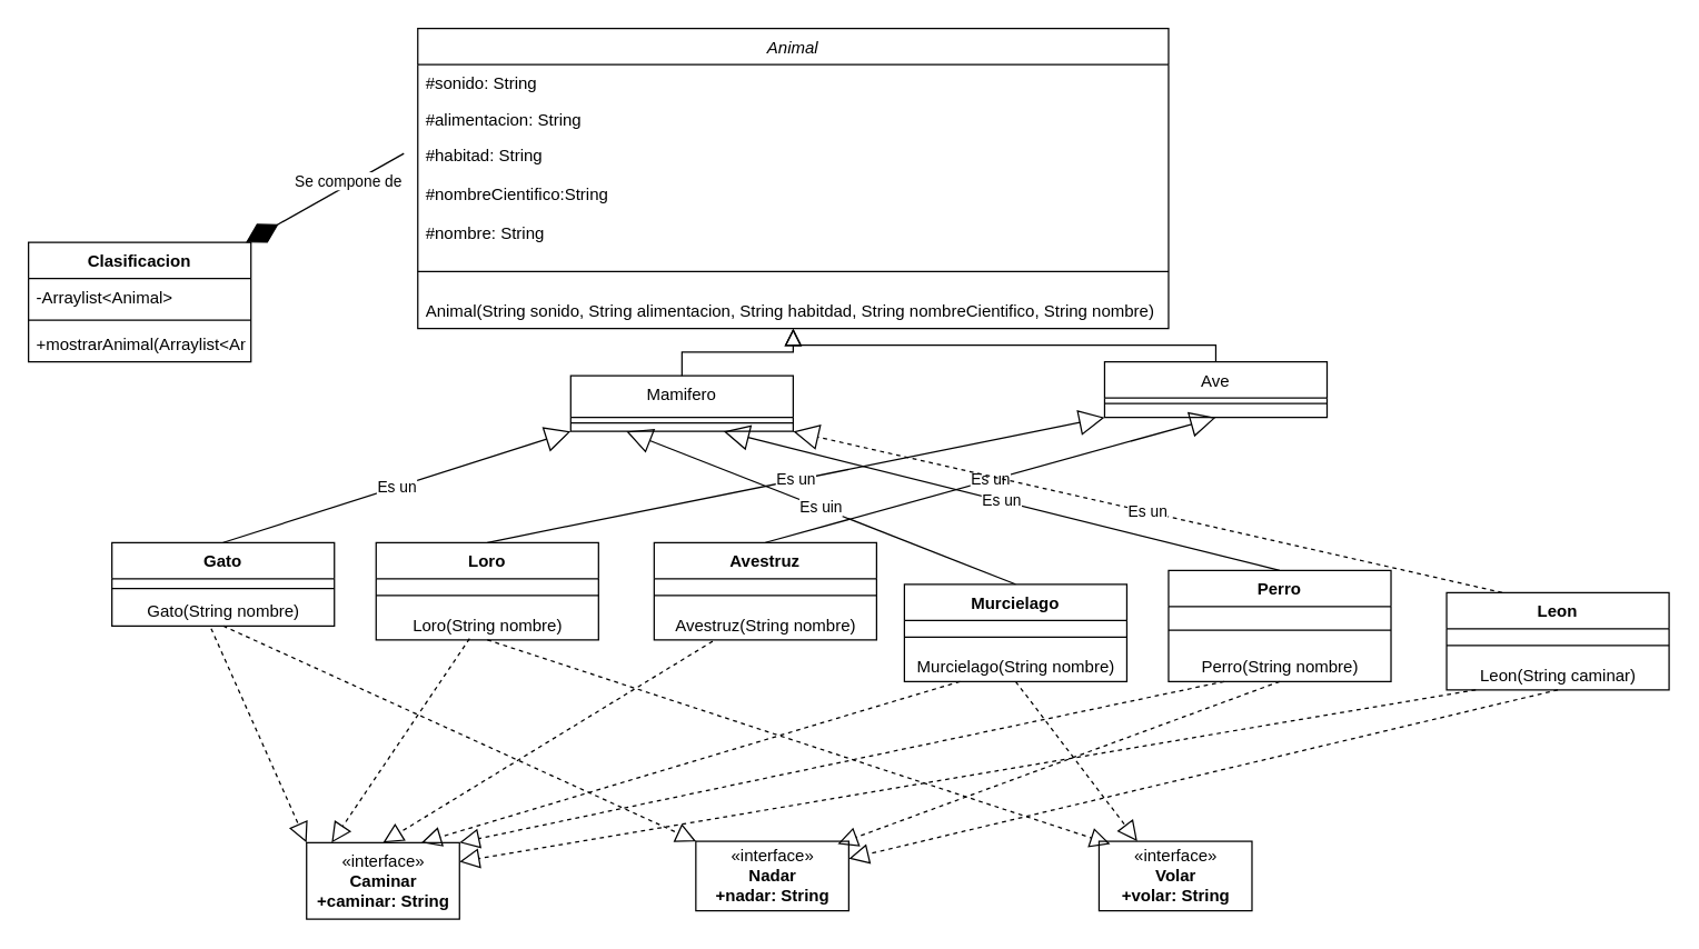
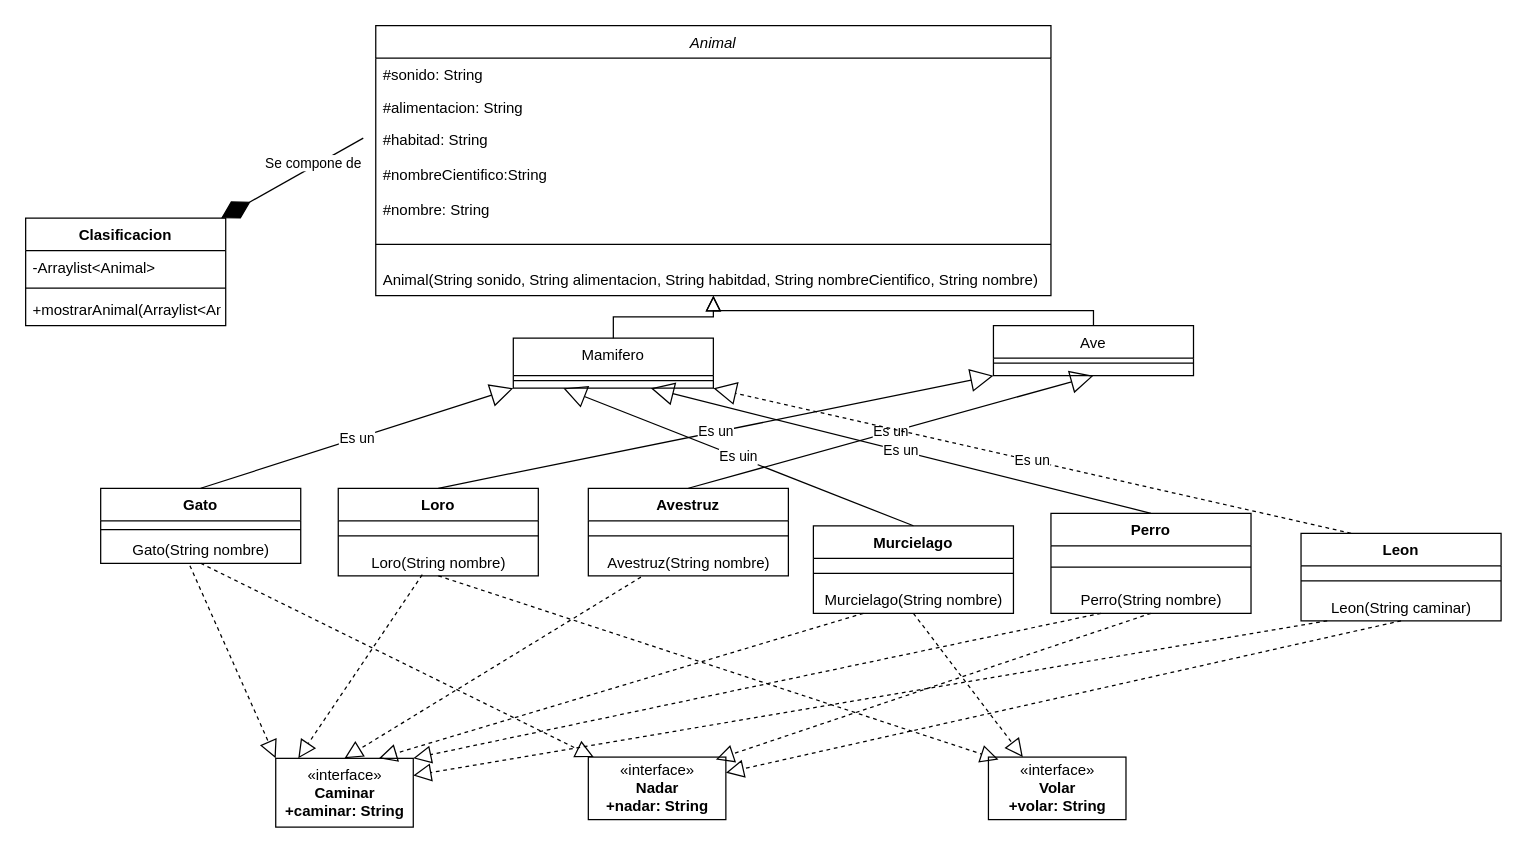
  <mxCell id="0" />
  <mxCell id="1" parent="0" />
  <mxCell id="2" value="Animal" style="swimlane;fontStyle=2;align=center;verticalAlign=top;childLayout=stackLayout;horizontal=1;startSize=26;horizontalStack=0;resizeParent=1;resizeLast=0;collapsible=1;marginBottom=0;rounded=0;shadow=0;strokeWidth=1;" parent="1" vertex="1"><mxGeometry x="300" width="540" height="216" as="geometry" y="20"><mxRectangle x="230" y="140" width="160" height="26" as="alternateBounds" /></mxGeometry></mxCell>
  <mxCell id="3" value="#sonido: String" style="text;align=left;verticalAlign=top;spacingLeft=4;spacingRight=4;overflow=hidden;rotatable=0;points=[[0,0.5],[1,0.5]];portConstraint=eastwest;" parent="2" vertex="1"><mxGeometry y="26" width="540" height="26" as="geometry" /></mxCell>
  <mxCell id="4" value="#alimentacion: String" style="text;align=left;verticalAlign=top;spacingLeft=4;spacingRight=4;overflow=hidden;rotatable=0;points=[[0,0.5],[1,0.5]];portConstraint=eastwest;rounded=0;shadow=0;html=0;" parent="2" vertex="1"><mxGeometry y="52" width="540" height="26" as="geometry" /></mxCell>
  <mxCell id="5" value="#habitad: String&#10;&#10;#nombreCientifico:String&#10;&#10;#nombre: String" style="text;align=left;verticalAlign=top;spacingLeft=4;spacingRight=4;overflow=hidden;rotatable=0;points=[[0,0.5],[1,0.5]];portConstraint=eastwest;rounded=0;shadow=0;html=0;" parent="2" vertex="1"><mxGeometry y="78" width="540" height="82" as="geometry" /></mxCell>
  <mxCell id="6" value="" style="line;html=1;strokeWidth=1;align=left;verticalAlign=middle;spacingTop=-1;spacingLeft=3;spacingRight=3;rotatable=0;labelPosition=right;points=[];portConstraint=eastwest;" parent="2" vertex="1"><mxGeometry y="160" width="540" height="30" as="geometry" /></mxCell>
  <mxCell id="7" value="Animal(String sonido, String alimentacion, String habitdad, String nombreCientifico, String nombre)" style="text;align=left;verticalAlign=top;spacingLeft=4;spacingRight=4;overflow=hidden;rotatable=0;points=[[0,0.5],[1,0.5]];portConstraint=eastwest;" parent="2" vertex="1"><mxGeometry y="190" width="540" height="26" as="geometry" /></mxCell>
  <mxCell id="8" value="Mamifero" style="swimlane;fontStyle=0;align=center;verticalAlign=top;childLayout=stackLayout;horizontal=1;startSize=30;horizontalStack=0;resizeParent=1;resizeLast=0;collapsible=1;marginBottom=0;rounded=0;shadow=0;strokeWidth=1;" parent="1" vertex="1"><mxGeometry x="410" y="270" width="160" height="40" as="geometry"><mxRectangle x="130" y="380" width="160" height="26" as="alternateBounds" /></mxGeometry></mxCell>
  <mxCell id="9" value="" style="line;html=1;strokeWidth=1;align=left;verticalAlign=middle;spacingTop=-1;spacingLeft=3;spacingRight=3;rotatable=0;labelPosition=right;points=[];portConstraint=eastwest;" parent="8" vertex="1"><mxGeometry y="30" width="160" height="8" as="geometry" /></mxCell>
  <mxCell id="10" value="" style="endArrow=block;endSize=10;endFill=0;shadow=0;strokeWidth=1;rounded=0;edgeStyle=elbowEdgeStyle;elbow=vertical;" parent="1" source="8" target="2" edge="1"><mxGeometry width="160" relative="1" as="geometry"><mxPoint x="580" y="223" as="sourcePoint" /><mxPoint x="580" y="223" as="targetPoint" /></mxGeometry></mxCell>
  <mxCell id="11" value="Ave" style="swimlane;fontStyle=0;align=center;verticalAlign=top;childLayout=stackLayout;horizontal=1;startSize=26;horizontalStack=0;resizeParent=1;resizeLast=0;collapsible=1;marginBottom=0;rounded=0;shadow=0;strokeWidth=1;" parent="1" vertex="1"><mxGeometry x="794" y="260" width="160" height="40" as="geometry"><mxRectangle x="340" y="380" width="170" height="26" as="alternateBounds" /></mxGeometry></mxCell>
  <mxCell id="12" value="" style="line;html=1;strokeWidth=1;align=left;verticalAlign=middle;spacingTop=-1;spacingLeft=3;spacingRight=3;rotatable=0;labelPosition=right;points=[];portConstraint=eastwest;" parent="11" vertex="1"><mxGeometry y="26" width="160" height="8" as="geometry" /></mxCell>
  <mxCell id="13" value="" style="endArrow=block;endSize=10;endFill=0;shadow=0;strokeWidth=1;rounded=0;edgeStyle=elbowEdgeStyle;elbow=vertical;" parent="1" source="11" target="2" edge="1"><mxGeometry width="160" relative="1" as="geometry"><mxPoint x="590" y="393" as="sourcePoint" /><mxPoint x="690" y="291" as="targetPoint" /></mxGeometry></mxCell>
  <mxCell id="14" value="Avestruz" style="swimlane;fontStyle=1;align=center;verticalAlign=top;childLayout=stackLayout;horizontal=1;startSize=26;horizontalStack=0;resizeParent=1;resizeParentMax=0;resizeLast=0;collapsible=1;marginBottom=0;" parent="1" vertex="1"><mxGeometry x="470" y="390" width="160" height="70" as="geometry" /></mxCell>
  <mxCell id="15" value="" style="line;strokeWidth=1;fillColor=none;align=left;verticalAlign=middle;spacingTop=-1;spacingLeft=3;spacingRight=3;rotatable=0;labelPosition=right;points=[];portConstraint=eastwest;" parent="14" vertex="1"><mxGeometry y="26" width="160" height="24" as="geometry" /></mxCell>
  <mxCell id="16" value="Avestruz(String nombre)" style="text;html=1;align=center;verticalAlign=middle;resizable=0;points=[];autosize=1;strokeColor=none;fillColor=none;" vertex="1" parent="14"><mxGeometry y="50" width="160" height="20" as="geometry" /></mxCell>
  <mxCell id="17" value="Loro" style="swimlane;fontStyle=1;align=center;verticalAlign=top;childLayout=stackLayout;horizontal=1;startSize=26;horizontalStack=0;resizeParent=1;resizeParentMax=0;resizeLast=0;collapsible=1;marginBottom=0;" parent="1" vertex="1"><mxGeometry x="270" y="390" width="160" height="70" as="geometry" /></mxCell>
  <mxCell id="18" value="" style="line;strokeWidth=1;fillColor=none;align=left;verticalAlign=middle;spacingTop=-1;spacingLeft=3;spacingRight=3;rotatable=0;labelPosition=right;points=[];portConstraint=eastwest;" parent="17" vertex="1"><mxGeometry y="26" width="160" height="24" as="geometry" /></mxCell>
  <mxCell id="19" value="Loro(String nombre)" style="text;html=1;align=center;verticalAlign=middle;resizable=0;points=[];autosize=1;strokeColor=none;fillColor=none;" vertex="1" parent="17"><mxGeometry y="50" width="160" height="20" as="geometry" /></mxCell>
  <mxCell id="20" value="Murcielago" style="swimlane;fontStyle=1;align=center;verticalAlign=top;childLayout=stackLayout;horizontal=1;startSize=26;horizontalStack=0;resizeParent=1;resizeParentMax=0;resizeLast=0;collapsible=1;marginBottom=0;" parent="1" vertex="1"><mxGeometry x="650" y="420" width="160" height="70" as="geometry" /></mxCell>
  <mxCell id="21" value="" style="line;strokeWidth=1;fillColor=none;align=left;verticalAlign=middle;spacingTop=-1;spacingLeft=3;spacingRight=3;rotatable=0;labelPosition=right;points=[];portConstraint=eastwest;" parent="20" vertex="1"><mxGeometry y="26" width="160" height="24" as="geometry" /></mxCell>
  <mxCell id="22" value="Murcielago(String nombre)" style="text;html=1;align=center;verticalAlign=middle;resizable=0;points=[];autosize=1;strokeColor=none;fillColor=none;" vertex="1" parent="20"><mxGeometry y="50" width="160" height="20" as="geometry" /></mxCell>
  <mxCell id="23" value="Perro" style="swimlane;fontStyle=1;align=center;verticalAlign=top;childLayout=stackLayout;horizontal=1;startSize=26;horizontalStack=0;resizeParent=1;resizeParentMax=0;resizeLast=0;collapsible=1;marginBottom=0;" parent="1" vertex="1"><mxGeometry x="840" y="410" width="160" height="80" as="geometry" /></mxCell>
  <mxCell id="24" value="" style="line;strokeWidth=1;fillColor=none;align=left;verticalAlign=middle;spacingTop=-1;spacingLeft=3;spacingRight=3;rotatable=0;labelPosition=right;points=[];portConstraint=eastwest;" parent="23" vertex="1"><mxGeometry y="26" width="160" height="34" as="geometry" /></mxCell>
  <mxCell id="25" value="Perro(String nombre)" style="text;html=1;align=center;verticalAlign=middle;resizable=0;points=[];autosize=1;strokeColor=none;fillColor=none;" vertex="1" parent="23"><mxGeometry y="60" width="160" height="20" as="geometry" /></mxCell>
  <mxCell id="26" value="Leon" style="swimlane;fontStyle=1;align=center;verticalAlign=top;childLayout=stackLayout;horizontal=1;startSize=26;horizontalStack=0;resizeParent=1;resizeParentMax=0;resizeLast=0;collapsible=1;marginBottom=0;" parent="1" vertex="1"><mxGeometry x="1040" y="426" width="160" height="70" as="geometry" /></mxCell>
  <mxCell id="27" value="" style="line;strokeWidth=1;fillColor=none;align=left;verticalAlign=middle;spacingTop=-1;spacingLeft=3;spacingRight=3;rotatable=0;labelPosition=right;points=[];portConstraint=eastwest;" parent="26" vertex="1"><mxGeometry y="26" width="160" height="24" as="geometry" /></mxCell>
  <mxCell id="28" value="Leon(String caminar)" style="text;html=1;align=center;verticalAlign=middle;resizable=0;points=[];autosize=1;strokeColor=none;fillColor=none;" vertex="1" parent="26"><mxGeometry y="50" width="160" height="20" as="geometry" /></mxCell>
  <mxCell id="29" value="Gato" style="swimlane;fontStyle=1;align=center;verticalAlign=top;childLayout=stackLayout;horizontal=1;startSize=26;horizontalStack=0;resizeParent=1;resizeParentMax=0;resizeLast=0;collapsible=1;marginBottom=0;" parent="1" vertex="1"><mxGeometry x="80" y="390" width="160" height="60" as="geometry" /></mxCell>
  <mxCell id="30" value="" style="line;strokeWidth=1;fillColor=none;align=left;verticalAlign=middle;spacingTop=-1;spacingLeft=3;spacingRight=3;rotatable=0;labelPosition=right;points=[];portConstraint=eastwest;" parent="29" vertex="1"><mxGeometry y="26" width="160" height="14" as="geometry" /></mxCell>
  <mxCell id="31" value="Gato(String nombre)" style="text;html=1;align=center;verticalAlign=middle;resizable=0;points=[];autosize=1;strokeColor=none;fillColor=none;" vertex="1" parent="29"><mxGeometry y="40" width="160" height="20" as="geometry" /></mxCell>
  <mxCell id="32" value="Es un" style="endArrow=block;endSize=16;endFill=0;html=1;rounded=0;exitX=0.5;exitY=0;exitDx=0;exitDy=0;entryX=0;entryY=1;entryDx=0;entryDy=0;" parent="1" source="29" target="8" edge="1"><mxGeometry width="160" relative="1" as="geometry"><mxPoint x="530" y="330" as="sourcePoint" /><mxPoint x="690" y="330" as="targetPoint" /></mxGeometry></mxCell>
  <mxCell id="33" value="Es un" style="endArrow=block;endSize=16;endFill=0;html=1;rounded=0;exitX=0.5;exitY=0;exitDx=0;exitDy=0;entryX=0;entryY=1;entryDx=0;entryDy=0;" parent="1" source="17" target="11" edge="1"><mxGeometry width="160" relative="1" as="geometry"><mxPoint x="530" y="330" as="sourcePoint" /><mxPoint x="690" y="330" as="targetPoint" /></mxGeometry></mxCell>
  <mxCell id="34" value="Es un" style="endArrow=block;endSize=16;endFill=0;html=1;rounded=0;exitX=0.5;exitY=0;exitDx=0;exitDy=0;entryX=0.5;entryY=1;entryDx=0;entryDy=0;" parent="1" source="14" target="11" edge="1"><mxGeometry width="160" relative="1" as="geometry"><mxPoint x="530" y="330" as="sourcePoint" /><mxPoint x="690" y="330" as="targetPoint" /></mxGeometry></mxCell>
  <mxCell id="35" value="Es uin" style="endArrow=block;endSize=16;endFill=0;html=1;rounded=0;exitX=0.5;exitY=0;exitDx=0;exitDy=0;entryX=0.25;entryY=1;entryDx=0;entryDy=0;" parent="1" source="20" target="8" edge="1"><mxGeometry width="160" relative="1" as="geometry"><mxPoint x="530" y="330" as="sourcePoint" /><mxPoint x="690" y="330" as="targetPoint" /></mxGeometry></mxCell>
  <mxCell id="36" value="Es un" style="endArrow=block;endSize=16;endFill=0;html=1;rounded=0;exitX=0.5;exitY=0;exitDx=0;exitDy=0;" parent="1" source="23" edge="1"><mxGeometry width="160" relative="1" as="geometry"><mxPoint x="530" y="330" as="sourcePoint" /><mxPoint x="520" y="310" as="targetPoint" /></mxGeometry></mxCell>
  <mxCell id="37" value="Es un" style="endArrow=block;endSize=16;endFill=0;html=1;rounded=0;exitX=0.25;exitY=0;exitDx=0;exitDy=0;entryX=1;entryY=1;entryDx=0;entryDy=0;dashed=1;" parent="1" source="26" target="8" edge="1"><mxGeometry width="160" relative="1" as="geometry"><mxPoint x="530" y="330" as="sourcePoint" /><mxPoint x="690" y="330" as="targetPoint" /></mxGeometry></mxCell>
  <mxCell id="38" value="«interface»&lt;br&gt;&lt;b&gt;Caminar&lt;br&gt;+caminar: String&lt;br&gt;&lt;/b&gt;" style="html=1;" parent="1" vertex="1"><mxGeometry x="220" y="606" width="110" height="55" as="geometry" /></mxCell>
- <mxCell id="39" value="«interface»&lt;br&gt;&lt;b&gt;Nadar&lt;br&gt;+nadar: String&lt;br&gt;&lt;/b&gt;" style="html=1;" parent="1" vertex="1"><mxGeometry x="500" y="605" width="110" height="50" as="geometry" /></mxCell>
+ <mxCell id="39" value="«interface»&lt;br&gt;&lt;b&gt;Nadar&lt;br&gt;+nadar: String&lt;br&gt;&lt;/b&gt;" style="html=1;" parent="1" vertex="1"><mxGeometry x="470" y="605" width="110" height="50" as="geometry" /></mxCell>
  <mxCell id="40" value="«interface»&lt;br&gt;&lt;b&gt;Volar&lt;br&gt;+volar: String&lt;br&gt;&lt;/b&gt;" style="html=1;" parent="1" vertex="1"><mxGeometry x="790" y="605" width="110" height="50" as="geometry" /></mxCell>
  <mxCell id="41" value="" style="endArrow=block;dashed=1;endFill=0;endSize=12;html=1;rounded=0;exitX=0.446;exitY=1.095;exitDx=0;exitDy=0;exitPerimeter=0;entryX=0;entryY=0;entryDx=0;entryDy=0;" parent="1" source="31" target="38" edge="1"><mxGeometry width="160" relative="1" as="geometry"><mxPoint x="152" y="478.99" as="sourcePoint" /><mxPoint x="690" y="630" as="targetPoint" /></mxGeometry></mxCell>
  <mxCell id="42" value="" style="endArrow=block;dashed=1;endFill=0;endSize=12;html=1;rounded=0;exitX=0.5;exitY=1;exitDx=0;exitDy=0;" parent="1" source="29" target="39" edge="1"><mxGeometry width="160" relative="1" as="geometry"><mxPoint x="163.04" y="478.002" as="sourcePoint" /><mxPoint x="690" y="630" as="targetPoint" /></mxGeometry></mxCell>
  <mxCell id="43" value="" style="endArrow=block;dashed=1;endFill=0;endSize=12;html=1;rounded=0;exitX=0.5;exitY=1;exitDx=0;exitDy=0;entryX=0.073;entryY=0.04;entryDx=0;entryDy=0;entryPerimeter=0;" parent="1" source="17" target="40" edge="1"><mxGeometry width="160" relative="1" as="geometry"><mxPoint x="336.08" y="478.002" as="sourcePoint" /><mxPoint x="690" y="630" as="targetPoint" /></mxGeometry></mxCell>
  <mxCell id="44" value="" style="endArrow=block;dashed=1;endFill=0;endSize=12;html=1;rounded=0;entryX=0.164;entryY=0;entryDx=0;entryDy=0;entryPerimeter=0;exitX=0.42;exitY=0.957;exitDx=0;exitDy=0;exitPerimeter=0;" parent="1" target="38" edge="1" source="19"><mxGeometry width="160" relative="1" as="geometry"><mxPoint x="340" y="430" as="sourcePoint" /><mxPoint x="690" y="630" as="targetPoint" /></mxGeometry></mxCell>
  <mxCell id="45" value="" style="endArrow=block;dashed=1;endFill=0;endSize=12;html=1;rounded=0;entryX=0.5;entryY=0;entryDx=0;entryDy=0;exitX=0.263;exitY=1.052;exitDx=0;exitDy=0;exitPerimeter=0;" parent="1" source="16" target="38" edge="1"><mxGeometry width="160" relative="1" as="geometry"><mxPoint x="542.96" y="478.002" as="sourcePoint" /><mxPoint x="690" y="630" as="targetPoint" /></mxGeometry></mxCell>
  <mxCell id="46" value="" style="endArrow=block;dashed=1;endFill=0;endSize=12;html=1;rounded=0;entryX=0.75;entryY=0;entryDx=0;entryDy=0;exitX=0.25;exitY=1;exitDx=0;exitDy=0;" parent="1" source="20" target="38" edge="1"><mxGeometry width="160" relative="1" as="geometry"><mxPoint x="689.728" y="480" as="sourcePoint" /><mxPoint x="690" y="630" as="targetPoint" /></mxGeometry></mxCell>
  <mxCell id="47" value="" style="endArrow=block;dashed=1;endFill=0;endSize=12;html=1;rounded=0;exitX=0.5;exitY=1;exitDx=0;exitDy=0;entryX=0.25;entryY=0;entryDx=0;entryDy=0;" parent="1" source="20" target="40" edge="1"><mxGeometry width="160" relative="1" as="geometry"><mxPoint x="730" y="482.002" as="sourcePoint" /><mxPoint x="690" y="630" as="targetPoint" /></mxGeometry></mxCell>
  <mxCell id="48" value="" style="endArrow=block;dashed=1;endFill=0;endSize=12;html=1;rounded=0;exitX=0.25;exitY=1;exitDx=0;exitDy=0;entryX=1;entryY=0;entryDx=0;entryDy=0;" parent="1" source="23" target="38" edge="1"><mxGeometry width="160" relative="1" as="geometry"><mxPoint x="899.04" y="498.002" as="sourcePoint" /><mxPoint x="690" y="630" as="targetPoint" /></mxGeometry></mxCell>
  <mxCell id="49" value="" style="endArrow=block;dashed=1;endFill=0;endSize=12;html=1;rounded=0;entryX=0.927;entryY=0.04;entryDx=0;entryDy=0;entryPerimeter=0;exitX=0.5;exitY=1;exitDx=0;exitDy=0;exitPerimeter=0;" parent="1" source="25" target="39" edge="1"><mxGeometry width="160" relative="1" as="geometry"><mxPoint x="910" y="470" as="sourcePoint" /><mxPoint x="690" y="630" as="targetPoint" /></mxGeometry></mxCell>
  <mxCell id="50" value="" style="endArrow=block;dashed=1;endFill=0;endSize=12;html=1;rounded=0;entryX=1;entryY=0.25;entryDx=0;entryDy=0;" parent="1" source="28" target="38" edge="1"><mxGeometry width="160" relative="1" as="geometry"><mxPoint x="1070" y="480" as="sourcePoint" /><mxPoint x="340" y="630" as="targetPoint" /></mxGeometry></mxCell>
  <mxCell id="51" value="" style="endArrow=block;dashed=1;endFill=0;endSize=12;html=1;rounded=0;exitX=0.5;exitY=1;exitDx=0;exitDy=0;entryX=1;entryY=0.25;entryDx=0;entryDy=0;" parent="1" source="26" target="39" edge="1"><mxGeometry width="160" relative="1" as="geometry"><mxPoint x="1094.96" y="480.992" as="sourcePoint" /><mxPoint x="690" y="630" as="targetPoint" /></mxGeometry></mxCell>
  <mxCell id="52" value="Clasificacion" style="swimlane;fontStyle=1;align=center;verticalAlign=top;childLayout=stackLayout;horizontal=1;startSize=26;horizontalStack=0;resizeParent=1;resizeParentMax=0;resizeLast=0;collapsible=1;marginBottom=0;" vertex="1" parent="1"><mxGeometry x="20" y="174" width="160" height="86" as="geometry" /></mxCell>
  <mxCell id="53" value="-Arraylist&lt;Animal&gt;" style="text;strokeColor=none;fillColor=none;align=left;verticalAlign=top;spacingLeft=4;spacingRight=4;overflow=hidden;rotatable=0;points=[[0,0.5],[1,0.5]];portConstraint=eastwest;" vertex="1" parent="52"><mxGeometry y="26" width="160" height="26" as="geometry" /></mxCell>
  <mxCell id="54" value="" style="line;strokeWidth=1;fillColor=none;align=left;verticalAlign=middle;spacingTop=-1;spacingLeft=3;spacingRight=3;rotatable=0;labelPosition=right;points=[];portConstraint=eastwest;" vertex="1" parent="52"><mxGeometry y="52" width="160" height="8" as="geometry" /></mxCell>
  <mxCell id="55" value="+mostrarAnimal(Arraylist&lt;Animal&gt;)" style="text;strokeColor=none;fillColor=none;align=left;verticalAlign=top;spacingLeft=4;spacingRight=4;overflow=hidden;rotatable=0;points=[[0,0.5],[1,0.5]];portConstraint=eastwest;" vertex="1" parent="52"><mxGeometry y="60" width="160" height="26" as="geometry" /></mxCell>
  <mxCell id="56" value="" style="endArrow=diamondThin;endFill=1;endSize=24;html=1;rounded=0;" edge="1" parent="1" target="52"><mxGeometry width="160" relative="1" as="geometry"><mxPoint x="290" y="110" as="sourcePoint" /><mxPoint x="300" y="110" as="targetPoint" /></mxGeometry></mxCell>
  <mxCell id="57" value="Se compone de" style="edgeLabel;html=1;align=center;verticalAlign=middle;resizable=0;points=[];" vertex="1" connectable="0" parent="56"><mxGeometry x="-0.304" y="-3" relative="1" as="geometry"><mxPoint as="offset" /></mxGeometry></mxCell>
